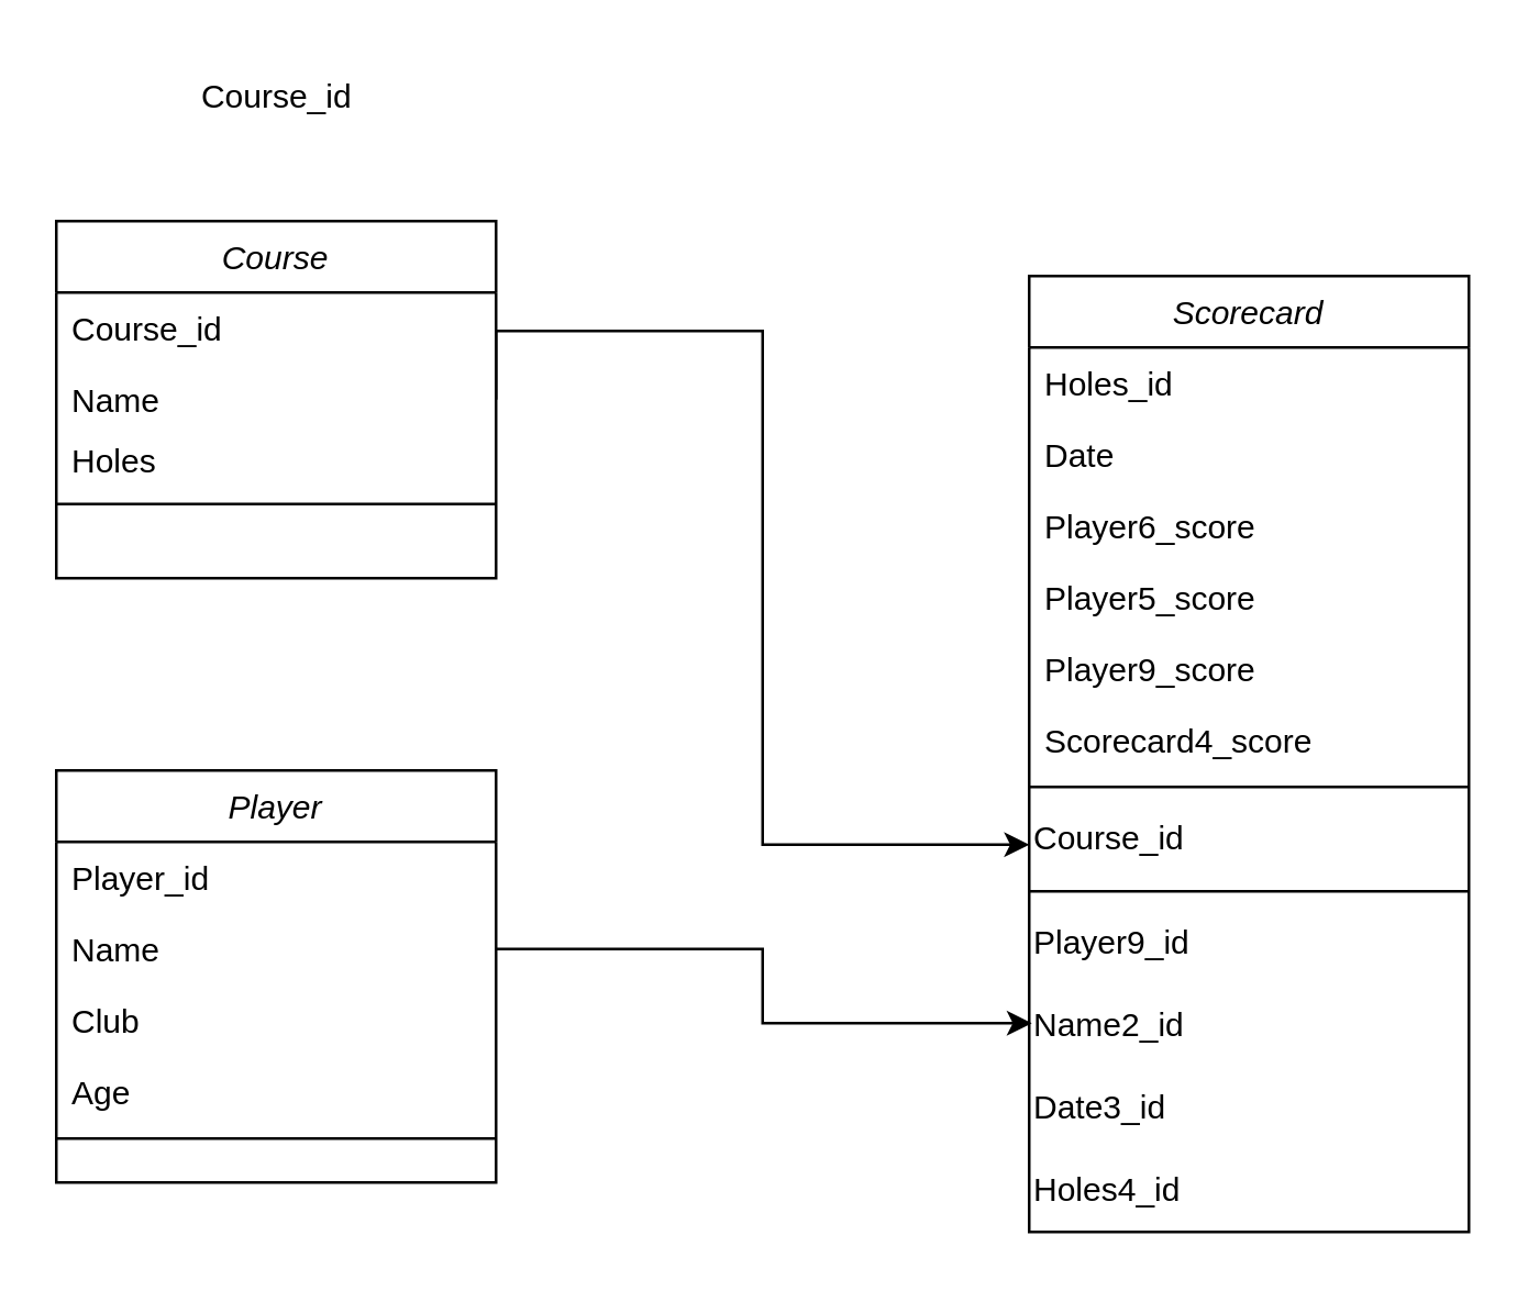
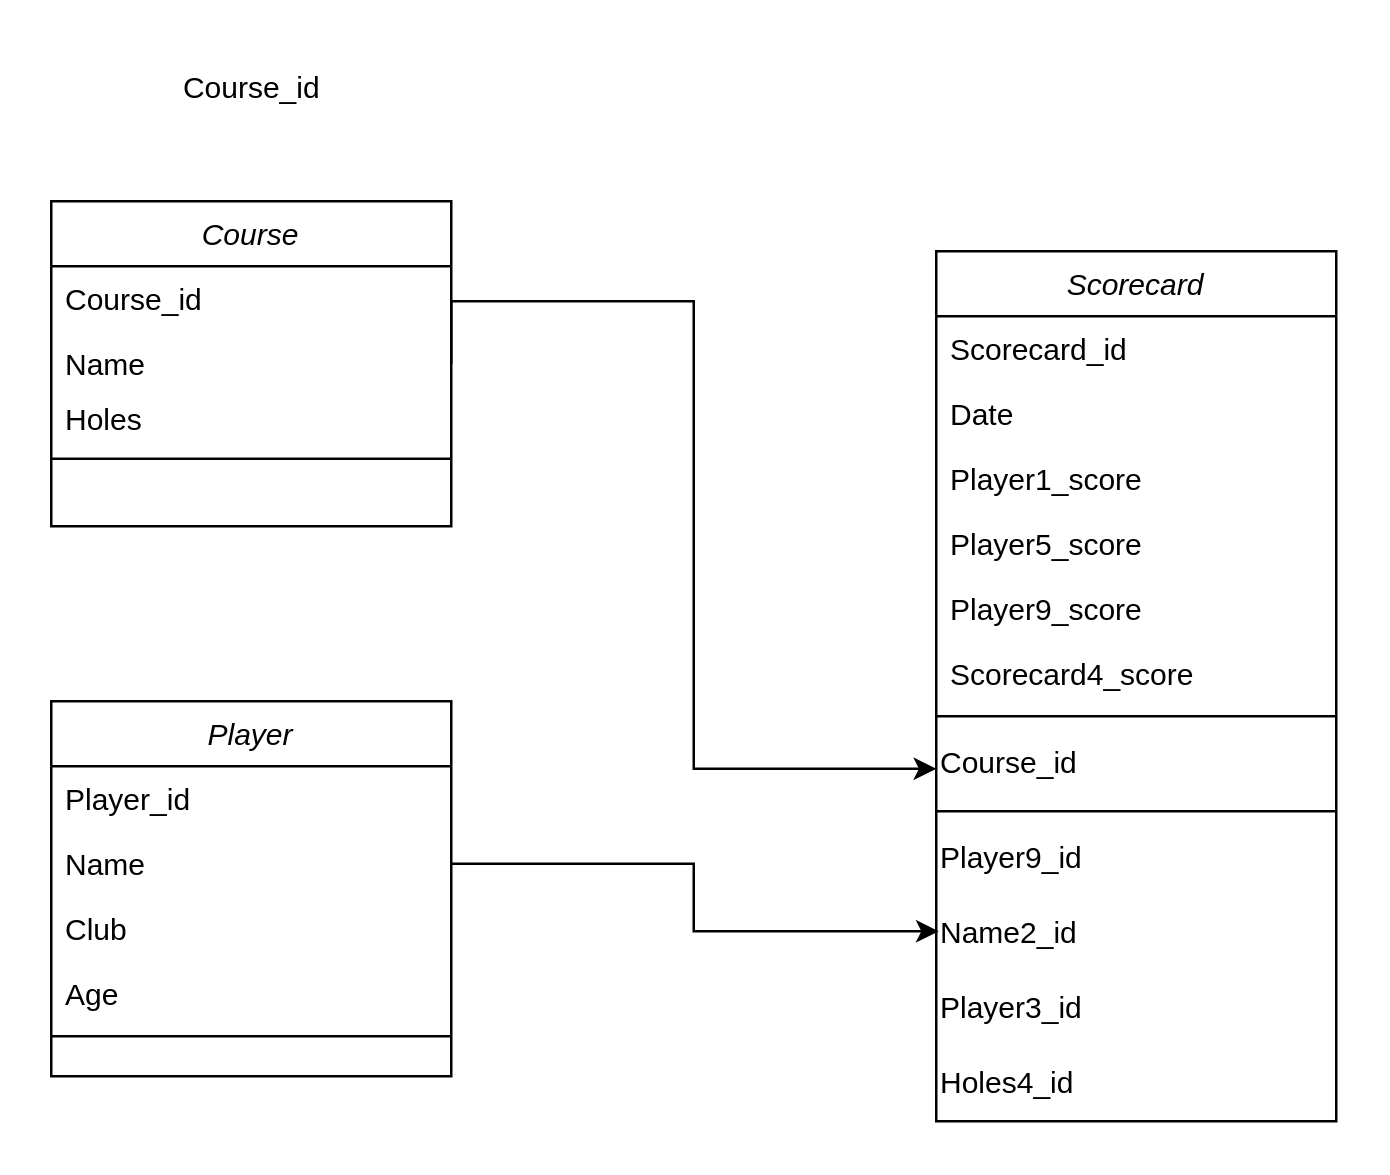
  <mxCell id="0" />
  <mxCell id="1" parent="0" />
  <mxCell id="2" value="Player" style="swimlane;fontStyle=2;align=center;verticalAlign=top;childLayout=stackLayout;horizontal=1;startSize=26;horizontalStack=0;resizeParent=1;resizeLast=0;collapsible=1;marginBottom=0;rounded=0;shadow=0;strokeWidth=1;" vertex="1" parent="1"><mxGeometry x="20" y="280" width="160" height="150" as="geometry"><mxRectangle x="230" y="140" width="160" height="26" as="alternateBounds" /></mxGeometry></mxCell>
  <mxCell id="3" value="Player_id" style="text;align=left;verticalAlign=top;spacingLeft=4;spacingRight=4;overflow=hidden;rotatable=0;points=[[0,0.5],[1,0.5]];portConstraint=eastwest;" vertex="1" parent="2"><mxGeometry y="26" width="160" height="26" as="geometry" /></mxCell>
  <mxCell id="4" value="Name" style="text;align=left;verticalAlign=top;spacingLeft=4;spacingRight=4;overflow=hidden;rotatable=0;points=[[0,0.5],[1,0.5]];portConstraint=eastwest;" vertex="1" parent="2"><mxGeometry y="52" width="160" height="26" as="geometry" /></mxCell>
  <mxCell id="5" value="Club" style="text;align=left;verticalAlign=top;spacingLeft=4;spacingRight=4;overflow=hidden;rotatable=0;points=[[0,0.5],[1,0.5]];portConstraint=eastwest;rounded=0;shadow=0;html=0;" vertex="1" parent="2"><mxGeometry y="78" width="160" height="26" as="geometry" /></mxCell>
  <mxCell id="6" value="Age" style="text;align=left;verticalAlign=top;spacingLeft=4;spacingRight=4;overflow=hidden;rotatable=0;points=[[0,0.5],[1,0.5]];portConstraint=eastwest;rounded=0;shadow=0;html=0;" vertex="1" parent="2"><mxGeometry y="104" width="160" height="26" as="geometry" /></mxCell>
  <mxCell id="7" value="" style="line;html=1;strokeWidth=1;align=left;verticalAlign=middle;spacingTop=-1;spacingLeft=3;spacingRight=3;rotatable=0;labelPosition=right;points=[];portConstraint=eastwest;" vertex="1" parent="2"><mxGeometry y="130" width="160" height="8" as="geometry" /></mxCell>
  <mxCell id="8" style="edgeStyle=orthogonalEdgeStyle;rounded=0;orthogonalLoop=1;jettySize=auto;html=1;exitX=1;exitY=0.5;exitDx=0;exitDy=0;entryX=0;entryY=0.567;entryDx=0;entryDy=0;entryPerimeter=0;" edge="1" parent="1" source="9" target="22"><mxGeometry relative="1" as="geometry"><Array as="points"><mxPoint x="180" y="120" /><mxPoint x="277" y="120" /><mxPoint x="277" y="307" /></Array></mxGeometry></mxCell>
  <mxCell id="9" value="Course" style="swimlane;fontStyle=2;align=center;verticalAlign=top;childLayout=stackLayout;horizontal=1;startSize=26;horizontalStack=0;resizeParent=1;resizeLast=0;collapsible=1;marginBottom=0;rounded=0;shadow=0;strokeWidth=1;" vertex="1" parent="1"><mxGeometry x="20" y="80" width="160" height="130" as="geometry"><mxRectangle x="230" y="140" width="160" height="26" as="alternateBounds" /></mxGeometry></mxCell>
  <mxCell id="10" value="Course_id" style="text;align=left;verticalAlign=top;spacingLeft=4;spacingRight=4;overflow=hidden;rotatable=0;points=[[0,0.5],[1,0.5]];portConstraint=eastwest;rounded=0;shadow=0;html=0;" vertex="1" parent="9"><mxGeometry y="26" width="160" height="26" as="geometry" /></mxCell>
  <mxCell id="11" value="Name" style="text;align=left;verticalAlign=top;spacingLeft=4;spacingRight=4;overflow=hidden;rotatable=0;points=[[0,0.5],[1,0.5]];portConstraint=eastwest;" vertex="1" parent="9"><mxGeometry y="52" width="160" height="22" as="geometry" /></mxCell>
  <mxCell id="12" value="Holes" style="text;align=left;verticalAlign=top;spacingLeft=4;spacingRight=4;overflow=hidden;rotatable=0;points=[[0,0.5],[1,0.5]];portConstraint=eastwest;rounded=0;shadow=0;html=0;" vertex="1" parent="9"><mxGeometry y="74" width="160" height="26" as="geometry" /></mxCell>
  <mxCell id="13" value="" style="line;html=1;strokeWidth=1;align=left;verticalAlign=middle;spacingTop=-1;spacingLeft=3;spacingRight=3;rotatable=0;labelPosition=right;points=[];portConstraint=eastwest;" vertex="1" parent="9"><mxGeometry y="100" width="160" height="6" as="geometry" /></mxCell>
  <mxCell id="14" value="Scorecard" style="swimlane;fontStyle=2;align=center;verticalAlign=top;childLayout=stackLayout;horizontal=1;startSize=26;horizontalStack=0;resizeParent=1;resizeLast=0;collapsible=1;marginBottom=0;rounded=0;shadow=0;strokeWidth=1;" vertex="1" parent="1"><mxGeometry x="374" y="100" width="160" height="348" as="geometry"><mxRectangle x="230" y="140" width="160" height="26" as="alternateBounds" /></mxGeometry></mxCell>
- <mxCell id="15" value="Holes_id" style="text;align=left;verticalAlign=top;spacingLeft=4;spacingRight=4;overflow=hidden;rotatable=0;points=[[0,0.5],[1,0.5]];portConstraint=eastwest;rounded=0;shadow=0;html=0;" vertex="1" parent="14"><mxGeometry y="26" width="160" height="26" as="geometry" /></mxCell>
+ <mxCell id="15" value="Scorecard_id" style="text;align=left;verticalAlign=top;spacingLeft=4;spacingRight=4;overflow=hidden;rotatable=0;points=[[0,0.5],[1,0.5]];portConstraint=eastwest;rounded=0;shadow=0;html=0;" vertex="1" parent="14"><mxGeometry y="26" width="160" height="26" as="geometry" /></mxCell>
  <mxCell id="16" value="Date" style="text;align=left;verticalAlign=top;spacingLeft=4;spacingRight=4;overflow=hidden;rotatable=0;points=[[0,0.5],[1,0.5]];portConstraint=eastwest;rounded=0;shadow=0;html=0;" vertex="1" parent="14"><mxGeometry y="52" width="160" height="26" as="geometry" /></mxCell>
- <mxCell id="17" value="Player6_score" style="text;align=left;verticalAlign=top;spacingLeft=4;spacingRight=4;overflow=hidden;rotatable=0;points=[[0,0.5],[1,0.5]];portConstraint=eastwest;rounded=0;shadow=0;html=0;" vertex="1" parent="14"><mxGeometry y="78" width="160" height="26" as="geometry" /></mxCell>
+ <mxCell id="17" value="Player1_score" style="text;align=left;verticalAlign=top;spacingLeft=4;spacingRight=4;overflow=hidden;rotatable=0;points=[[0,0.5],[1,0.5]];portConstraint=eastwest;rounded=0;shadow=0;html=0;" vertex="1" parent="14"><mxGeometry y="78" width="160" height="26" as="geometry" /></mxCell>
  <mxCell id="18" value="Player5_score" style="text;align=left;verticalAlign=top;spacingLeft=4;spacingRight=4;overflow=hidden;rotatable=0;points=[[0,0.5],[1,0.5]];portConstraint=eastwest;rounded=0;shadow=0;html=0;" vertex="1" parent="14"><mxGeometry y="104" width="160" height="26" as="geometry" /></mxCell>
  <mxCell id="19" value="Player9_score" style="text;align=left;verticalAlign=top;spacingLeft=4;spacingRight=4;overflow=hidden;rotatable=0;points=[[0,0.5],[1,0.5]];portConstraint=eastwest;rounded=0;shadow=0;html=0;" vertex="1" parent="14"><mxGeometry y="130" width="160" height="26" as="geometry" /></mxCell>
  <mxCell id="20" value="Scorecard4_score" style="text;align=left;verticalAlign=top;spacingLeft=4;spacingRight=4;overflow=hidden;rotatable=0;points=[[0,0.5],[1,0.5]];portConstraint=eastwest;rounded=0;shadow=0;html=0;" vertex="1" parent="14"><mxGeometry y="156" width="160" height="26" as="geometry" /></mxCell>
  <mxCell id="21" value="" style="line;html=1;strokeWidth=1;align=left;verticalAlign=middle;spacingTop=-1;spacingLeft=3;spacingRight=3;rotatable=0;labelPosition=right;points=[];portConstraint=eastwest;" vertex="1" parent="14"><mxGeometry y="182" width="160" height="8" as="geometry" /></mxCell>
  <mxCell id="22" value="Course_id" style="text;html=1;align=left;verticalAlign=middle;resizable=0;points=[];autosize=1;strokeColor=none;fillColor=none;" vertex="1" parent="14"><mxGeometry y="190" width="160" height="30" as="geometry" /></mxCell>
  <mxCell id="23" value="" style="line;html=1;strokeWidth=1;align=left;verticalAlign=middle;spacingTop=-1;spacingLeft=3;spacingRight=3;rotatable=0;labelPosition=right;points=[];portConstraint=eastwest;" vertex="1" parent="14"><mxGeometry y="220" width="160" height="8" as="geometry" /></mxCell>
  <mxCell id="24" value="&lt;div&gt;Player9_id&lt;/div&gt;" style="text;html=1;align=left;verticalAlign=middle;resizable=0;points=[];autosize=1;strokeColor=none;fillColor=none;" vertex="1" parent="14"><mxGeometry y="228" width="160" height="30" as="geometry" /></mxCell>
  <mxCell id="25" value="&lt;div&gt;Name2_id&lt;/div&gt;" style="text;html=1;align=left;verticalAlign=middle;resizable=0;points=[];autosize=1;strokeColor=none;fillColor=none;" vertex="1" parent="14"><mxGeometry y="258" width="160" height="30" as="geometry" /></mxCell>
- <mxCell id="26" value="&lt;div&gt;Date3_id&lt;/div&gt;" style="text;html=1;align=left;verticalAlign=middle;resizable=0;points=[];autosize=1;strokeColor=none;fillColor=none;" vertex="1" parent="14"><mxGeometry y="288" width="160" height="30" as="geometry" /></mxCell>
+ <mxCell id="26" value="&lt;div&gt;Player3_id&lt;/div&gt;" style="text;html=1;align=left;verticalAlign=middle;resizable=0;points=[];autosize=1;strokeColor=none;fillColor=none;" vertex="1" parent="14"><mxGeometry y="288" width="160" height="30" as="geometry" /></mxCell>
  <mxCell id="27" value="&lt;div&gt;Holes4_id&lt;/div&gt;" style="text;html=1;align=left;verticalAlign=middle;resizable=0;points=[];autosize=1;strokeColor=none;fillColor=none;" vertex="1" parent="14"><mxGeometry y="318" width="160" height="30" as="geometry" /></mxCell>
  <mxCell id="28" value="Course_id" style="text;html=1;align=center;verticalAlign=middle;resizable=0;points=[];autosize=1;strokeColor=none;fillColor=none;" vertex="1" parent="1"><mxGeometry x="20" y="20" width="160" height="30" as="geometry" /></mxCell>
  <mxCell id="29" style="edgeStyle=orthogonalEdgeStyle;rounded=0;orthogonalLoop=1;jettySize=auto;html=1;exitX=1;exitY=0.5;exitDx=0;exitDy=0;entryX=0.006;entryY=0.467;entryDx=0;entryDy=0;entryPerimeter=0;" edge="1" parent="1" source="4" target="25"><mxGeometry relative="1" as="geometry" /></mxCell>
